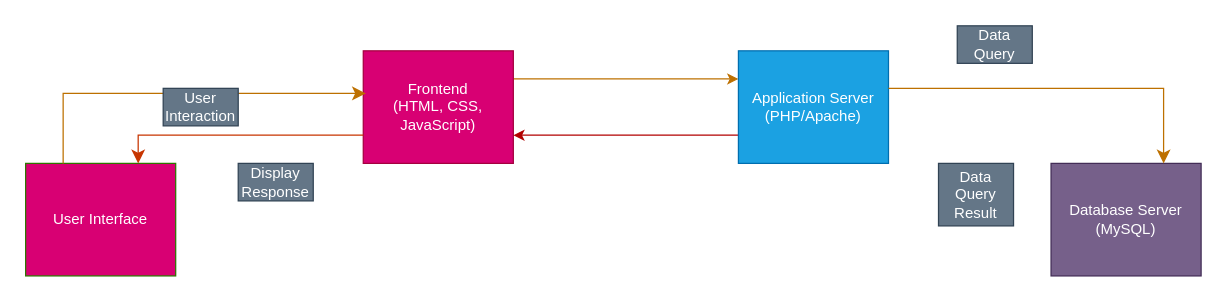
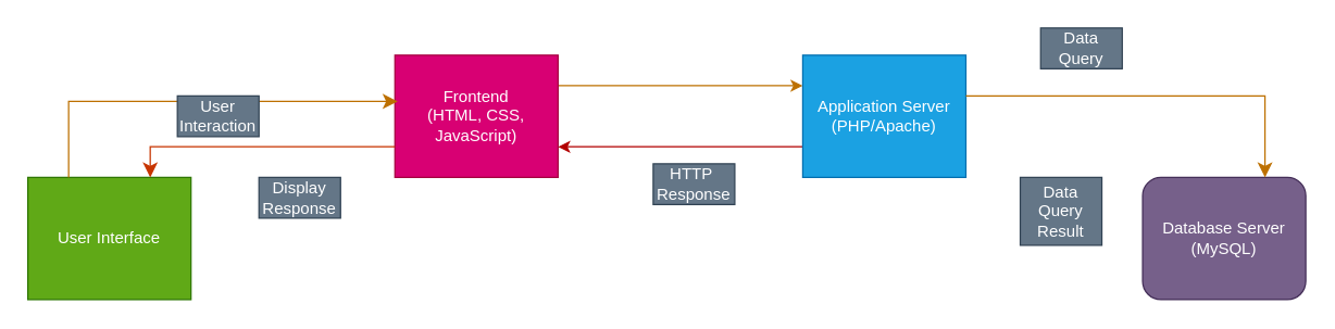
  <mxCell id="0" />
  <mxCell id="1" parent="0" />
- <mxCell id="2" value="User Interface" style="rounded=0;whiteSpace=wrap;html=1;fillColor=#d80073;fontColor=#ffffff;strokeColor=#2D7600;" parent="1" vertex="1"><mxGeometry x="20" y="130" width="120" height="90" as="geometry" /></mxCell>
+ <mxCell id="2" value="User Interface" style="rounded=0;whiteSpace=wrap;html=1;fillColor=#60a917;fontColor=#ffffff;strokeColor=#2D7600;" parent="1" vertex="1"><mxGeometry x="20" y="130" width="120" height="90" as="geometry" /></mxCell>
  <mxCell id="3" style="edgeStyle=none;html=1;exitX=1;exitY=0.25;exitDx=0;exitDy=0;entryX=0;entryY=0.25;entryDx=0;entryDy=0;fillColor=#f0a30a;strokeColor=#BD7000;" parent="1" source="4" target="6" edge="1"><mxGeometry relative="1" as="geometry" /></mxCell>
  <mxCell id="4" value="Frontend&lt;br&gt;(HTML, CSS, JavaScript)" style="rounded=0;whiteSpace=wrap;html=1;fillColor=#d80073;strokeColor=#A50040;fontColor=#ffffff;" parent="1" vertex="1"><mxGeometry x="290" y="40" width="120" height="90" as="geometry" /></mxCell>
  <mxCell id="5" style="edgeStyle=none;html=1;exitX=0;exitY=0.75;exitDx=0;exitDy=0;entryX=1;entryY=0.75;entryDx=0;entryDy=0;fillColor=#e51400;strokeColor=#B20000;" parent="1" source="6" target="4" edge="1"><mxGeometry relative="1" as="geometry" /></mxCell>
  <mxCell id="6" value="Application Server (PHP/Apache)" style="rounded=0;whiteSpace=wrap;html=1;fillColor=#1ba1e2;fontColor=#ffffff;strokeColor=#006EAF;" parent="1" vertex="1"><mxGeometry x="590" y="40" width="120" height="90" as="geometry" /></mxCell>
- <mxCell id="7" value="Database Server&lt;br&gt;(MySQL)" style="rounded=0;whiteSpace=wrap;html=1;fillColor=#76608a;fontColor=#ffffff;strokeColor=#432D57;" parent="1" vertex="1"><mxGeometry x="840" y="130" width="120" height="90" as="geometry" /></mxCell>
+ <mxCell id="7" value="Database Server&lt;br&gt;(MySQL)" style="whiteSpace=wrap;html=1;fillColor=#76608a;fontColor=#ffffff;strokeColor=#432D57;rounded=1;" parent="1" vertex="1"><mxGeometry x="840" y="130" width="120" height="90" as="geometry" /></mxCell>
+ <mxCell id="8" value="HTTP&amp;nbsp;&lt;br&gt;Response" style="text;html=1;strokeColor=#314354;fillColor=#647687;align=center;verticalAlign=middle;whiteSpace=wrap;rounded=0;fontColor=#ffffff;" parent="1" vertex="1"><mxGeometry x="480" y="120" width="60" height="30" as="geometry" /></mxCell>
  <mxCell id="9" value="" style="edgeStyle=segmentEdgeStyle;endArrow=classic;html=1;curved=0;rounded=0;endSize=8;startSize=8;entryX=0.75;entryY=0;entryDx=0;entryDy=0;fillColor=#f0a30a;strokeColor=#BD7000;" parent="1" target="7" edge="1"><mxGeometry width="50" height="50" relative="1" as="geometry"><mxPoint x="710" y="70" as="sourcePoint" /><mxPoint x="849.24" y="126.04" as="targetPoint" /><Array as="points"><mxPoint x="710" y="70" /><mxPoint x="930" y="70" /></Array></mxGeometry></mxCell>
  <mxCell id="10" value="Data Query" style="text;html=1;strokeColor=#314354;fillColor=#647687;align=center;verticalAlign=middle;whiteSpace=wrap;rounded=0;fontColor=#ffffff;" parent="1" vertex="1"><mxGeometry x="765" y="20" width="60" height="30" as="geometry" /></mxCell>
  <mxCell id="11" value="Data Query Result" style="text;html=1;strokeColor=#314354;fillColor=#647687;align=center;verticalAlign=middle;whiteSpace=wrap;rounded=0;fontColor=#ffffff;" parent="1" vertex="1"><mxGeometry x="750" y="130" width="60" height="50" as="geometry" /></mxCell>
  <mxCell id="12" value="" style="edgeStyle=segmentEdgeStyle;endArrow=classic;html=1;curved=0;rounded=0;endSize=8;startSize=8;exitX=0.25;exitY=0;exitDx=0;exitDy=0;entryX=0.017;entryY=0.378;entryDx=0;entryDy=0;entryPerimeter=0;fillColor=#f0a30a;strokeColor=#BD7000;" parent="1" source="2" target="4" edge="1"><mxGeometry width="50" height="50" relative="1" as="geometry"><mxPoint x="40" y="110" as="sourcePoint" /><mxPoint x="270" y="70" as="targetPoint" /><Array as="points"><mxPoint x="50" y="74" /></Array></mxGeometry></mxCell>
  <mxCell id="13" value="" style="edgeStyle=segmentEdgeStyle;endArrow=classic;html=1;curved=0;rounded=0;endSize=8;startSize=8;exitX=0;exitY=0.75;exitDx=0;exitDy=0;entryX=0.75;entryY=0;entryDx=0;entryDy=0;fillColor=#fa6800;strokeColor=#C73500;" parent="1" source="4" target="2" edge="1"><mxGeometry width="50" height="50" relative="1" as="geometry"><mxPoint x="205" y="150" as="sourcePoint" /><mxPoint x="255" y="100" as="targetPoint" /><Array as="points"><mxPoint x="110" y="108" /></Array></mxGeometry></mxCell>
  <mxCell id="14" value="User Interaction" style="text;html=1;strokeColor=#314354;fillColor=#647687;align=center;verticalAlign=middle;whiteSpace=wrap;rounded=0;fontColor=#ffffff;" parent="1" vertex="1"><mxGeometry x="130" y="70" width="60" height="30" as="geometry" /></mxCell>
  <mxCell id="15" value="Display Response" style="text;html=1;strokeColor=#314354;fillColor=#647687;align=center;verticalAlign=middle;whiteSpace=wrap;rounded=0;fontColor=#ffffff;" parent="1" vertex="1"><mxGeometry x="190" y="130" width="60" height="30" as="geometry" /></mxCell>
